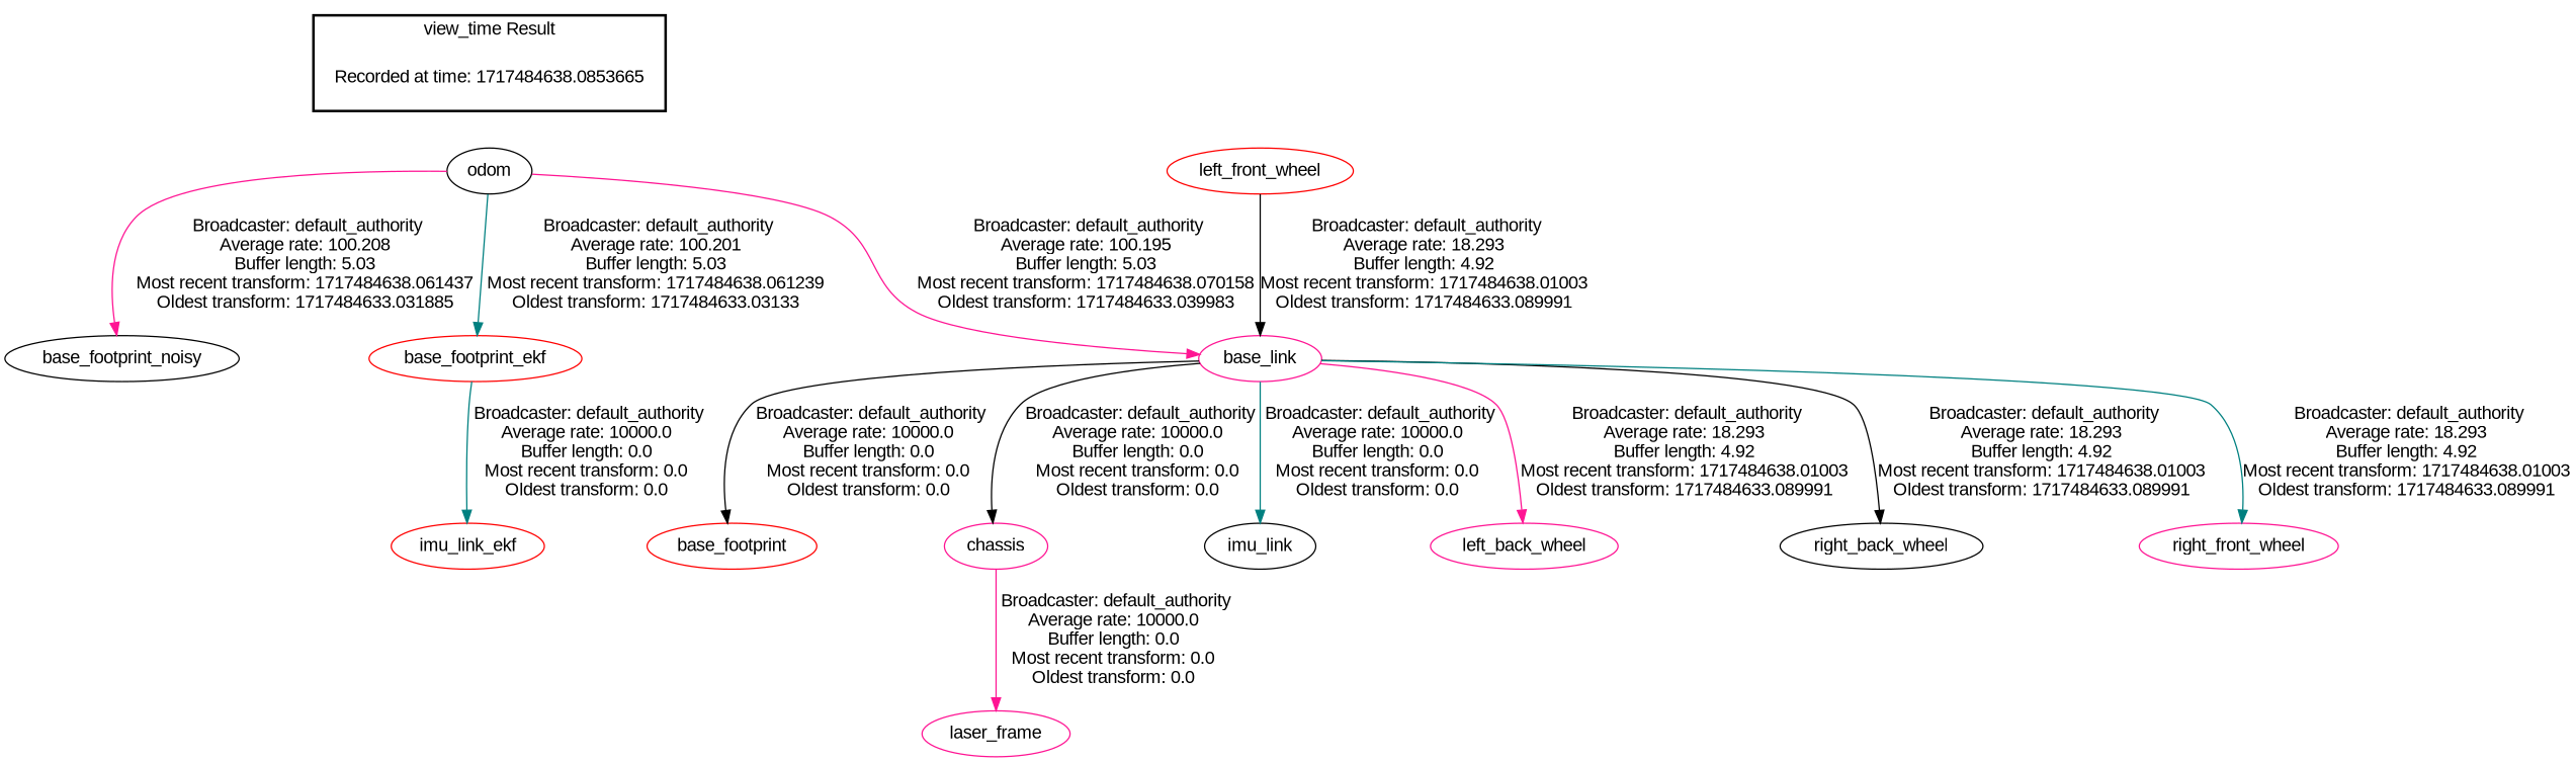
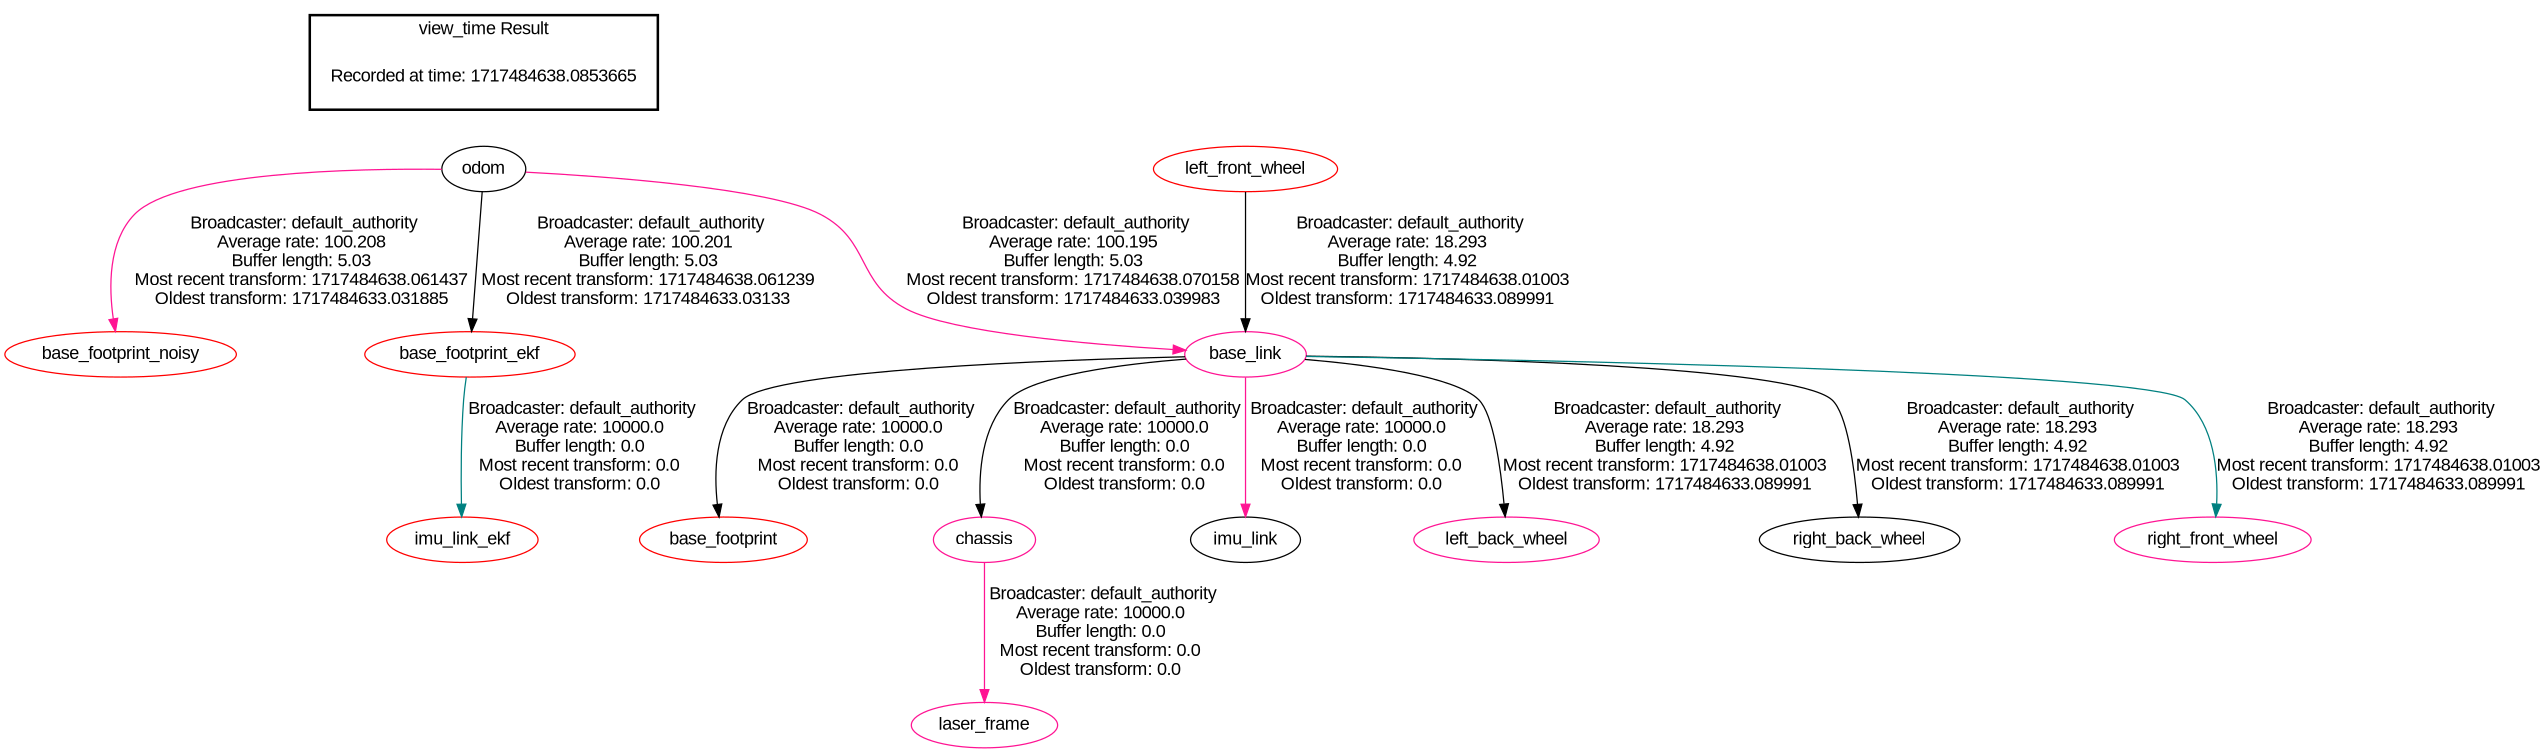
  digraph {
    fontname="Liberation Sans"
    node [color=deeppink fontname="Liberation Sans"]
    edge [fontname="Liberation Sans" color=black]
    "Recorded at time: 1717484638.0853665" [shape=plaintext]
    odom [color=black]
-   base_footprint_noisy [color=black]
+   base_footprint_noisy [color=red]
    base_footprint_ekf [color=red]
    base_link
    imu_link_ekf [color=red]
    base_footprint [color=red]
    chassis
    imu_link [color=black]
    left_back_wheel
    right_back_wheel [color=black]
    right_front_wheel
    laser_frame
    left_front_wheel [color=red]
    subgraph cluster_1 {
      color=black
      label="view_time Result"
      style=bold
      "Recorded at time: 1717484638.0853665"
    }
    "Recorded at time: 1717484638.0853665" -> odom [style=invis color=""]
    odom -> base_footprint_noisy [color=deeppink label=" Broadcaster: default_authority\nAverage rate: 100.208\nBuffer length: 5.03\nMost recent transform: 1717484638.061437\nOldest transform: 1717484633.031885\n"]
-   odom -> base_footprint_ekf [color=teal label=" Broadcaster: default_authority\nAverage rate: 100.201\nBuffer length: 5.03\nMost recent transform: 1717484638.061239\nOldest transform: 1717484633.03133\n"]
+   odom -> base_footprint_ekf [label=" Broadcaster: default_authority\nAverage rate: 100.201\nBuffer length: 5.03\nMost recent transform: 1717484638.061239\nOldest transform: 1717484633.03133\n"]
    odom -> base_link [color=deeppink label=" Broadcaster: default_authority\nAverage rate: 100.195\nBuffer length: 5.03\nMost recent transform: 1717484638.070158\nOldest transform: 1717484633.039983\n"]
    base_footprint_ekf -> imu_link_ekf [color=teal label=" Broadcaster: default_authority\nAverage rate: 10000.0\nBuffer length: 0.0\nMost recent transform: 0.0\nOldest transform: 0.0\n"]
    base_link -> base_footprint [label=" Broadcaster: default_authority\nAverage rate: 10000.0\nBuffer length: 0.0\nMost recent transform: 0.0\nOldest transform: 0.0\n"]
    base_link -> chassis [label=" Broadcaster: default_authority\nAverage rate: 10000.0\nBuffer length: 0.0\nMost recent transform: 0.0\nOldest transform: 0.0\n"]
-   base_link -> imu_link [color=teal label=" Broadcaster: default_authority\nAverage rate: 10000.0\nBuffer length: 0.0\nMost recent transform: 0.0\nOldest transform: 0.0\n"]
-   base_link -> left_back_wheel [color=deeppink label=" Broadcaster: default_authority\nAverage rate: 18.293\nBuffer length: 4.92\nMost recent transform: 1717484638.01003\nOldest transform: 1717484633.089991\n"]
+   base_link -> imu_link [color=deeppink label=" Broadcaster: default_authority\nAverage rate: 10000.0\nBuffer length: 0.0\nMost recent transform: 0.0\nOldest transform: 0.0\n"]
+   base_link -> left_back_wheel [label=" Broadcaster: default_authority\nAverage rate: 18.293\nBuffer length: 4.92\nMost recent transform: 1717484638.01003\nOldest transform: 1717484633.089991\n"]
    base_link -> right_back_wheel [label=" Broadcaster: default_authority\nAverage rate: 18.293\nBuffer length: 4.92\nMost recent transform: 1717484638.01003\nOldest transform: 1717484633.089991\n"]
    base_link -> right_front_wheel [color=teal label=" Broadcaster: default_authority\nAverage rate: 18.293\nBuffer length: 4.92\nMost recent transform: 1717484638.01003\nOldest transform: 1717484633.089991\n"]
    chassis -> laser_frame [color=deeppink label=" Broadcaster: default_authority\nAverage rate: 10000.0\nBuffer length: 0.0\nMost recent transform: 0.0\nOldest transform: 0.0\n"]
    left_front_wheel -> base_link [label=" Broadcaster: default_authority\nAverage rate: 18.293\nBuffer length: 4.92\nMost recent transform: 1717484638.01003\nOldest transform: 1717484633.089991\n"]
  }
